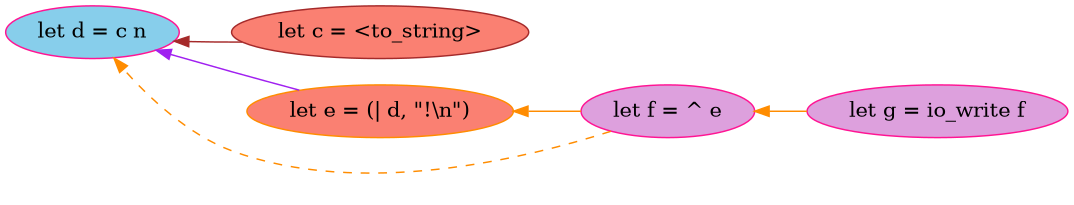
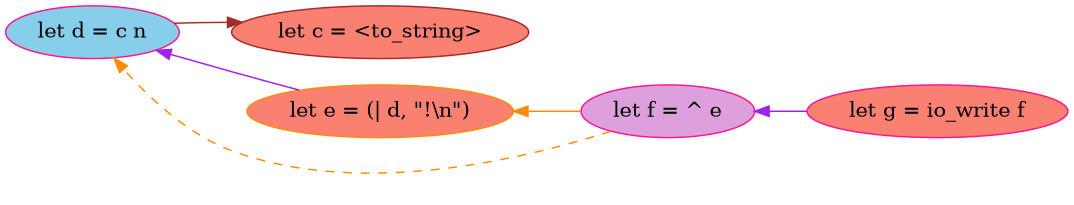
  digraph {
    clusterrank=local
    ordering=in
    rankdir=RL
    node [color=deeppink fillcolor=salmon style=filled]
    edge [color=purple weight=2]
    n1 [color=brown label="let c = <to_string>"]
    n2 [fillcolor=skyblue label="let d = c n"]
    n3 [color=darkorange label="let e = (| d, \"!\\n\")"]
    n4 [fillcolor=plum label="let f = ^ e"]
-   n5 [fillcolor=plum label="let g = io_write f"]
-   n1 -> n2 [color=brown]
+   n5 [label="let g = io_write f"]
+   n2 -> n1 [color=brown]
    n3 -> n2
    n4 -> n2 [color=darkorange style=dashed weight=""]
    n4 -> n3 [color=darkorange]
-   n5 -> n4 [color=darkorange]
+   n5 -> n4
  }
